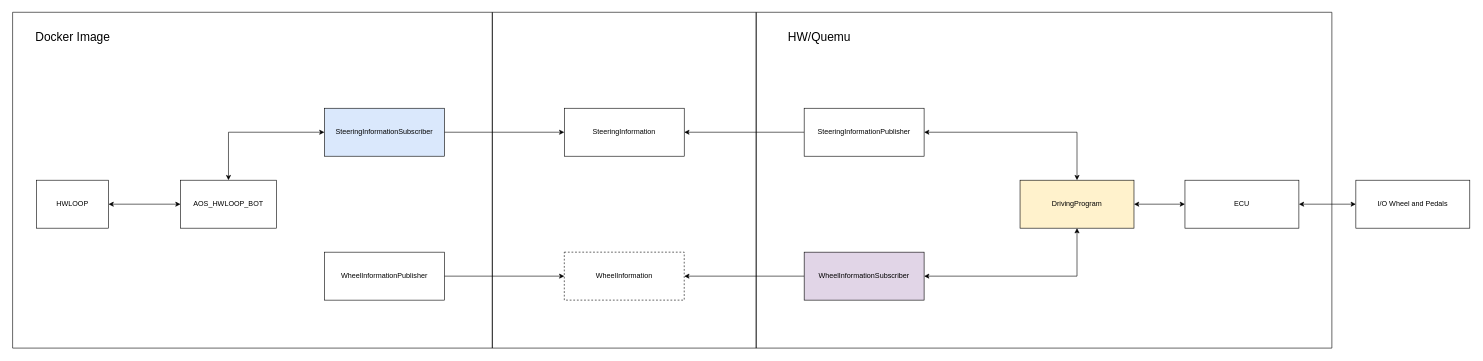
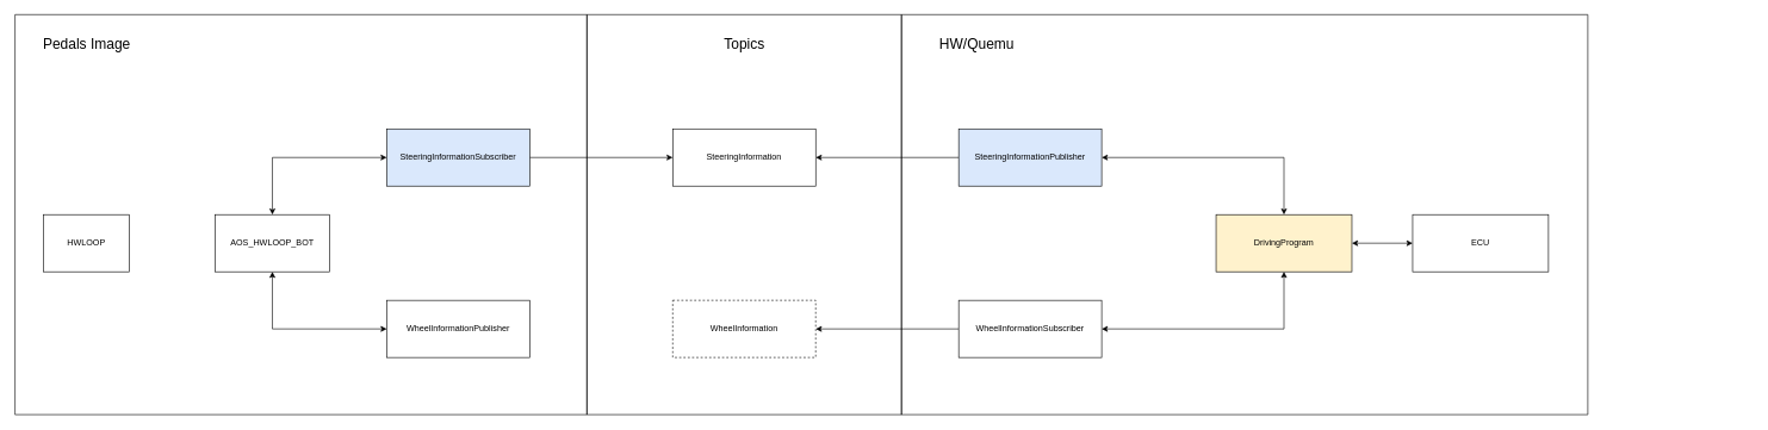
  <mxCell id="0" />
  <mxCell id="1" parent="0" />
  <mxCell id="2" style="edgeStyle=orthogonalEdgeStyle;rounded=0;orthogonalLoop=1;jettySize=auto;html=1;exitX=1;exitY=0.5;exitDx=0;exitDy=0;entryX=0.5;entryY=0;entryDx=0;entryDy=0;startArrow=classic;startFill=1;" parent="1" source="4" target="5" edge="1"><mxGeometry relative="1" as="geometry" /></mxCell>
  <mxCell id="3" style="edgeStyle=orthogonalEdgeStyle;rounded=0;orthogonalLoop=1;jettySize=auto;html=1;exitX=0;exitY=0.5;exitDx=0;exitDy=0;" parent="1" source="4" target="26" edge="1"><mxGeometry relative="1" as="geometry" /></mxCell>
- <mxCell id="4" value="SteeringInformationPublisher" style="rounded=0;whiteSpace=wrap;html=1;direction=east;flipH=1;flipV=0;" parent="1" vertex="1"><mxGeometry x="1340" y="180" width="200" height="80" as="geometry" /></mxCell>
+ <mxCell id="4" value="SteeringInformationPublisher" style="rounded=0;whiteSpace=wrap;html=1;direction=east;flipH=1;flipV=0;fillColor=#dae8fc;" parent="1" vertex="1"><mxGeometry x="1340" y="180" width="200" height="80" as="geometry" /></mxCell>
  <mxCell id="5" value="DrivingProgram" style="rounded=0;whiteSpace=wrap;html=1;fillColor=#fff2cc;" parent="1" vertex="1"><mxGeometry x="1700" y="300" width="190" height="80" as="geometry" /></mxCell>
  <mxCell id="6" style="edgeStyle=orthogonalEdgeStyle;rounded=0;orthogonalLoop=1;jettySize=auto;html=1;exitX=0;exitY=0.5;exitDx=0;exitDy=0;entryX=1;entryY=0.5;entryDx=0;entryDy=0;startArrow=classic;startFill=1;" parent="1" source="8" target="5" edge="1"><mxGeometry relative="1" as="geometry" /></mxCell>
- <mxCell id="7" style="edgeStyle=orthogonalEdgeStyle;rounded=0;orthogonalLoop=1;jettySize=auto;html=1;exitX=1;exitY=0.5;exitDx=0;exitDy=0;entryX=0;entryY=0.5;entryDx=0;entryDy=0;startArrow=classic;startFill=1;" parent="1" source="8" target="9" edge="1"><mxGeometry relative="1" as="geometry" /></mxCell>
  <mxCell id="8" value="ECU" style="rounded=0;whiteSpace=wrap;html=1;" parent="1" vertex="1"><mxGeometry x="1975" y="300" width="190" height="80" as="geometry" /></mxCell>
- <mxCell id="9" value="I/O Wheel and Pedals" style="rounded=0;whiteSpace=wrap;html=1;" parent="1" vertex="1"><mxGeometry x="2260" y="300" width="190" height="80" as="geometry" /></mxCell>
  <mxCell id="10" style="edgeStyle=orthogonalEdgeStyle;rounded=0;orthogonalLoop=1;jettySize=auto;html=1;exitX=1;exitY=0.5;exitDx=0;exitDy=0;entryX=0.5;entryY=1;entryDx=0;entryDy=0;startArrow=classic;startFill=1;" parent="1" source="25" target="5" edge="1"><mxGeometry relative="1" as="geometry" /></mxCell>
  <mxCell id="11" style="edgeStyle=orthogonalEdgeStyle;rounded=0;orthogonalLoop=1;jettySize=auto;html=1;entryX=1;entryY=0.5;entryDx=0;entryDy=0;" parent="1" source="25" target="29" edge="1"><mxGeometry relative="1" as="geometry" /></mxCell>
  <mxCell id="12" value="" style="swimlane;startSize=0;" parent="1" vertex="1"><mxGeometry x="20" y="20" width="800" height="560" as="geometry"><mxRectangle x="-360" y="120" width="50" height="40" as="alternateBounds" /></mxGeometry></mxCell>
- <mxCell id="13" value="&lt;font style=&quot;font-size: 20px;&quot;&gt;Docker Image&lt;/font&gt;" style="text;html=1;align=center;verticalAlign=middle;resizable=0;points=[];autosize=1;strokeColor=none;fillColor=none;" parent="12" vertex="1"><mxGeometry x="25" y="20" width="150" height="40" as="geometry" /></mxCell>
+ <mxCell id="13" value="&lt;font style=&quot;font-size: 20px;&quot;&gt;Pedals Image&lt;/font&gt;" style="text;html=1;align=center;verticalAlign=middle;resizable=0;points=[];autosize=1;strokeColor=none;fillColor=none;" parent="12" vertex="1"><mxGeometry x="25" y="20" width="150" height="40" as="geometry" /></mxCell>
  <mxCell id="14" value="HWLOOP" style="rounded=0;whiteSpace=wrap;html=1;" parent="1" vertex="1"><mxGeometry x="60" y="300" width="120" height="80" as="geometry" /></mxCell>
  <mxCell id="15" value="AOS_HWLOOP_BOT" style="rounded=0;whiteSpace=wrap;html=1;" parent="1" vertex="1"><mxGeometry x="300" y="300" width="160" height="80" as="geometry" /></mxCell>
- <mxCell id="16" value="" style="endArrow=classic;startArrow=classic;html=1;rounded=0;entryX=1;entryY=0.5;entryDx=0;entryDy=0;exitX=0;exitY=0.5;exitDx=0;exitDy=0;" parent="1" source="15" target="14" edge="1"><mxGeometry width="50" height="50" relative="1" as="geometry"><mxPoint x="780" y="30" as="sourcePoint" /><mxPoint x="830" y="-20" as="targetPoint" /></mxGeometry></mxCell>
  <mxCell id="17" style="edgeStyle=orthogonalEdgeStyle;rounded=0;orthogonalLoop=1;jettySize=auto;html=1;startArrow=classic;startFill=1;" parent="1" source="19" target="15" edge="1"><mxGeometry relative="1" as="geometry" /></mxCell>
  <mxCell id="18" style="edgeStyle=orthogonalEdgeStyle;rounded=0;orthogonalLoop=1;jettySize=auto;html=1;entryX=0;entryY=0.5;entryDx=0;entryDy=0;" parent="1" source="19" target="26" edge="1"><mxGeometry relative="1" as="geometry" /></mxCell>
  <mxCell id="19" value="SteeringInformationSubscriber" style="rounded=0;whiteSpace=wrap;html=1;fillColor=#dae8fc;" parent="1" vertex="1"><mxGeometry x="540" y="180" width="200" height="80" as="geometry" /></mxCell>
- <mxCell id="21" style="edgeStyle=orthogonalEdgeStyle;rounded=0;orthogonalLoop=1;jettySize=auto;html=1;exitX=1;exitY=0.5;exitDx=0;exitDy=0;entryX=0;entryY=0.5;entryDx=0;entryDy=0;" parent="1" source="22" target="29" edge="1"><mxGeometry relative="1" as="geometry" /></mxCell>
+ <mxCell id="20" style="edgeStyle=orthogonalEdgeStyle;rounded=0;orthogonalLoop=1;jettySize=auto;html=1;entryX=0.5;entryY=1;entryDx=0;entryDy=0;startArrow=classic;startFill=1;" parent="1" source="22" target="15" edge="1"><mxGeometry relative="1" as="geometry" /></mxCell>
  <mxCell id="22" value="WheelInformationPublisher" style="rounded=0;whiteSpace=wrap;html=1;" parent="1" vertex="1"><mxGeometry x="540" y="420" width="200" height="80" as="geometry" /></mxCell>
  <mxCell id="23" value="" style="swimlane;startSize=0;" parent="1" vertex="1"><mxGeometry x="1260" y="20" width="960" height="560" as="geometry" /></mxCell>
  <mxCell id="24" value="&lt;font style=&quot;font-size: 20px;&quot;&gt;HW/&lt;/font&gt;&lt;span style=&quot;font-size: 20px; background-color: transparent; color: light-dark(rgb(0, 0, 0), rgb(255, 255, 255));&quot;&gt;Quemu&lt;/span&gt;" style="text;html=1;align=center;verticalAlign=middle;resizable=0;points=[];autosize=1;strokeColor=none;fillColor=none;" parent="23" vertex="1"><mxGeometry x="40" y="20" width="130" height="40" as="geometry" /></mxCell>
- <mxCell id="25" value="WheelInformationSubscriber" style="rounded=0;whiteSpace=wrap;html=1;direction=east;flipH=1;flipV=0;fillColor=#e1d5e7;" parent="23" vertex="1"><mxGeometry x="80" y="400" width="200" height="80" as="geometry" /></mxCell>
+ <mxCell id="25" value="WheelInformationSubscriber" style="rounded=0;whiteSpace=wrap;html=1;direction=east;flipH=1;flipV=0;" parent="23" vertex="1"><mxGeometry x="80" y="400" width="200" height="80" as="geometry" /></mxCell>
  <mxCell id="26" value="SteeringInformation" style="rounded=0;whiteSpace=wrap;html=1;" parent="1" vertex="1"><mxGeometry x="940" y="180" width="200" height="80" as="geometry" /></mxCell>
  <mxCell id="27" value="" style="swimlane;startSize=0;" parent="1" vertex="1"><mxGeometry x="820" y="20" width="440" height="560" as="geometry" /></mxCell>
+ <mxCell id="28" value="&lt;font style=&quot;font-size: 20px;&quot;&gt;Topics&lt;/font&gt;" style="text;html=1;align=center;verticalAlign=middle;resizable=0;points=[];autosize=1;strokeColor=none;fillColor=none;" parent="27" vertex="1"><mxGeometry x="180" y="20" width="80" height="40" as="geometry" /></mxCell>
  <mxCell id="29" value="WheelInformation" style="rounded=0;whiteSpace=wrap;html=1;dashed=1;" parent="27" vertex="1"><mxGeometry x="120" y="400" width="200" height="80" as="geometry" /></mxCell>
